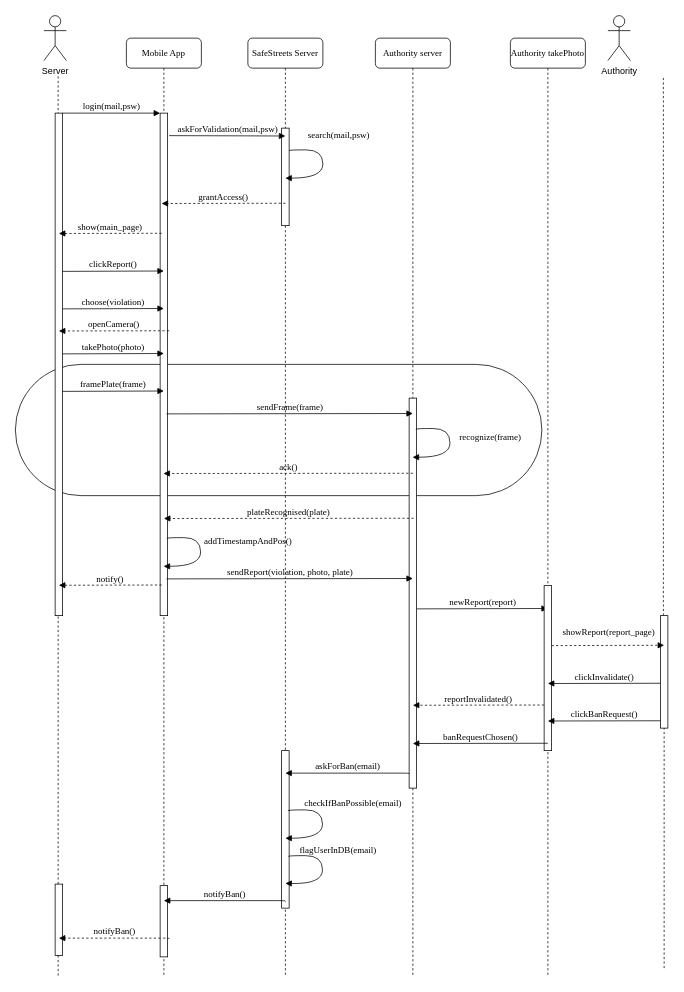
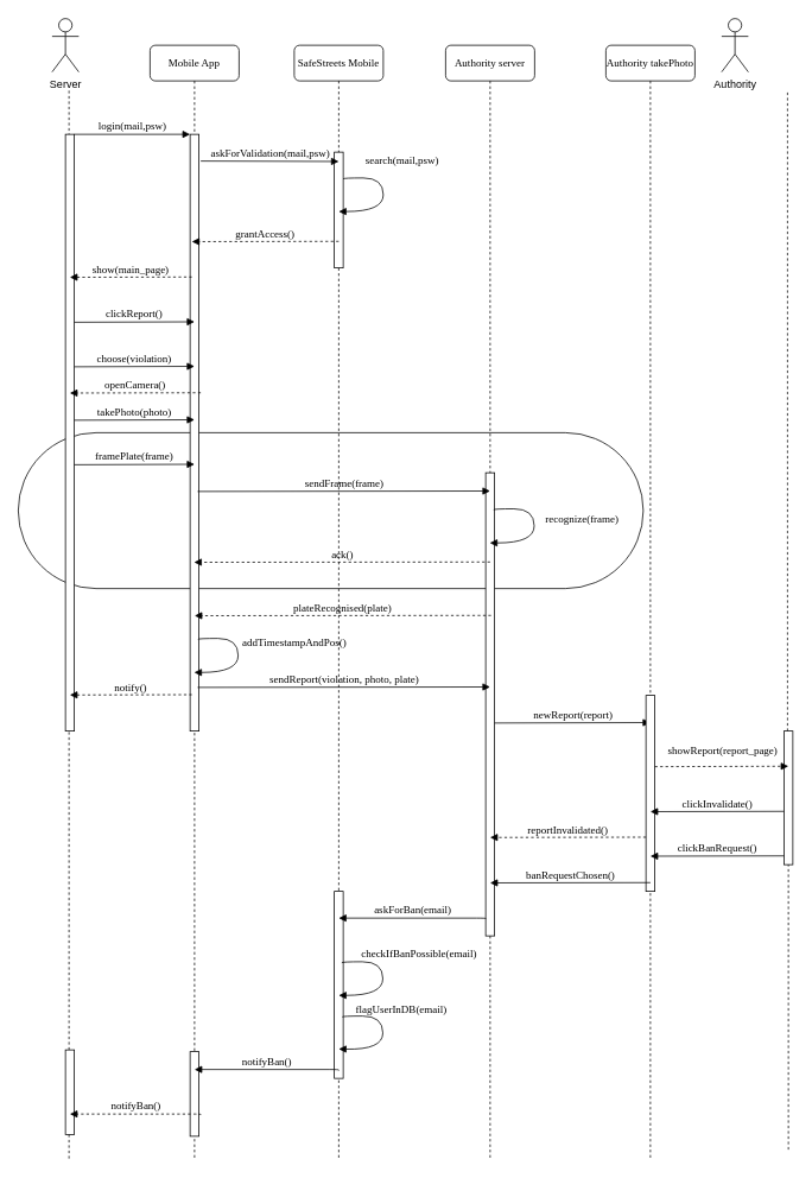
  <mxCell id="0" />
  <mxCell id="1" parent="0" />
  <mxCell id="2" value="" style="endArrow=none;dashed=1;html=1;" parent="1" edge="1" source="50"><mxGeometry width="50" height="50" relative="1" as="geometry"><mxPoint x="77" y="1300" as="sourcePoint" /><mxPoint x="77" y="90" as="targetPoint" /></mxGeometry></mxCell>
  <mxCell id="3" value="" style="rounded=1;whiteSpace=wrap;html=1;arcSize=50;" parent="1" vertex="1"><mxGeometry x="20" y="485" width="702" height="175" as="geometry" /></mxCell>
  <mxCell id="4" value="Mobile App" style="shape=umlLifeline;perimeter=lifelinePerimeter;whiteSpace=wrap;html=1;container=1;collapsible=0;recursiveResize=0;outlineConnect=0;rounded=1;shadow=0;comic=0;labelBackgroundColor=none;strokeColor=#000000;strokeWidth=1;fillColor=#FFFFFF;fontFamily=Verdana;fontSize=12;fontColor=#000000;align=center;" parent="1" vertex="1"><mxGeometry x="168" y="50" width="100" height="1250" as="geometry" /></mxCell>
  <mxCell id="5" value="" style="html=1;points=[];perimeter=orthogonalPerimeter;rounded=0;shadow=0;comic=0;labelBackgroundColor=none;strokeColor=#000000;strokeWidth=1;fillColor=#FFFFFF;fontFamily=Verdana;fontSize=12;fontColor=#000000;align=center;" parent="4" vertex="1"><mxGeometry x="45" y="100" width="10" height="670" as="geometry" /></mxCell>
  <mxCell id="6" value="" style="html=1;points=[];perimeter=orthogonalPerimeter;rounded=0;shadow=0;comic=0;labelBackgroundColor=none;strokeColor=#000000;strokeWidth=1;fillColor=#FFFFFF;fontFamily=Verdana;fontSize=12;fontColor=#000000;align=center;" vertex="1" parent="4"><mxGeometry x="45" y="1130" width="10" height="95" as="geometry" /></mxCell>
- <mxCell id="7" value="SafeStreets Server" style="shape=umlLifeline;perimeter=lifelinePerimeter;whiteSpace=wrap;html=1;container=1;collapsible=0;recursiveResize=0;outlineConnect=0;rounded=1;shadow=0;comic=0;labelBackgroundColor=none;strokeColor=#000000;strokeWidth=1;fillColor=#FFFFFF;fontFamily=Verdana;fontSize=12;fontColor=#000000;align=center;" parent="1" vertex="1"><mxGeometry x="330" y="50" width="100" height="1250" as="geometry" /></mxCell>
+ <mxCell id="7" value="SafeStreets Mobile" style="shape=umlLifeline;perimeter=lifelinePerimeter;whiteSpace=wrap;html=1;container=1;collapsible=0;recursiveResize=0;outlineConnect=0;rounded=1;shadow=0;comic=0;labelBackgroundColor=none;strokeColor=#000000;strokeWidth=1;fillColor=#FFFFFF;fontFamily=Verdana;fontSize=12;fontColor=#000000;align=center;" parent="1" vertex="1"><mxGeometry x="330" y="50" width="100" height="1250" as="geometry" /></mxCell>
  <mxCell id="8" style="edgeStyle=orthogonalEdgeStyle;rounded=0;orthogonalLoop=1;jettySize=auto;html=1;dashed=1;startSize=0;endSize=6;" parent="7" source="9" target="7" edge="1"><mxGeometry relative="1" as="geometry"><Array as="points"><mxPoint x="49" y="470" /><mxPoint x="49" y="470" /></Array></mxGeometry></mxCell>
  <mxCell id="9" value="" style="html=1;points=[];perimeter=orthogonalPerimeter;rounded=0;shadow=0;comic=0;labelBackgroundColor=none;strokeColor=#000000;strokeWidth=1;fillColor=#FFFFFF;fontFamily=Verdana;fontSize=12;fontColor=#000000;align=center;" parent="7" vertex="1"><mxGeometry x="45" y="120" width="10" height="130" as="geometry" /></mxCell>
  <mxCell id="10" value="" style="html=1;points=[];perimeter=orthogonalPerimeter;rounded=0;shadow=0;comic=0;labelBackgroundColor=none;strokeColor=#000000;strokeWidth=1;fillColor=#FFFFFF;fontFamily=Verdana;fontSize=12;fontColor=#000000;align=center;" parent="7" vertex="1"><mxGeometry x="45" y="950" width="10" height="210" as="geometry" /></mxCell>
  <mxCell id="11" value="login(mail,psw)" style="html=1;verticalAlign=bottom;endArrow=block;entryX=0;entryY=0;labelBackgroundColor=none;fontFamily=Verdana;fontSize=12;edgeStyle=elbowEdgeStyle;elbow=vertical;" parent="1" source="31" target="5" edge="1"><mxGeometry relative="1" as="geometry"><mxPoint x="148" y="160" as="sourcePoint" /></mxGeometry></mxCell>
  <mxCell id="12" value="askForValidation(mail,psw)" style="html=1;verticalAlign=bottom;endArrow=block;entryX=0;entryY=0;labelBackgroundColor=none;fontFamily=Verdana;fontSize=12;edgeStyle=elbowEdgeStyle;elbow=vertical;endSize=6;startSize=0;" parent="1" edge="1"><mxGeometry relative="1" as="geometry"><mxPoint x="225" y="180" as="sourcePoint" /><mxPoint x="380" y="180.167" as="targetPoint" /><Array as="points"><mxPoint x="315" y="180.5" /></Array></mxGeometry></mxCell>
  <mxCell id="13" value="search(mail,psw)" style="html=1;verticalAlign=bottom;endArrow=block;labelBackgroundColor=none;fontFamily=Verdana;fontSize=12;elbow=vertical;edgeStyle=orthogonalEdgeStyle;curved=1;entryX=1;entryY=0.286;entryPerimeter=0;exitX=1.038;exitY=0.345;exitPerimeter=0;" parent="1" edge="1"><mxGeometry x="-0.298" y="24" relative="1" as="geometry"><mxPoint x="385" y="200" as="sourcePoint" /><mxPoint x="380" y="236.667" as="targetPoint" /><Array as="points"><mxPoint x="430" y="199" /><mxPoint x="430" y="237" /></Array><mxPoint x="-3" y="-11" as="offset" /></mxGeometry></mxCell>
  <mxCell id="14" value="Authority server" style="shape=umlLifeline;perimeter=lifelinePerimeter;whiteSpace=wrap;html=1;container=1;collapsible=0;recursiveResize=0;outlineConnect=0;rounded=1;shadow=0;comic=0;labelBackgroundColor=none;strokeColor=#000000;strokeWidth=1;fillColor=#FFFFFF;fontFamily=Verdana;fontSize=12;fontColor=#000000;align=center;" parent="1" vertex="1"><mxGeometry x="500" y="50" width="100" height="1250" as="geometry" /></mxCell>
  <mxCell id="15" style="edgeStyle=orthogonalEdgeStyle;rounded=0;orthogonalLoop=1;jettySize=auto;html=1;dashed=1;startSize=0;endSize=6;" parent="14" source="16" target="14" edge="1"><mxGeometry relative="1" as="geometry"><Array as="points"><mxPoint x="49" y="470" /><mxPoint x="49" y="470" /></Array></mxGeometry></mxCell>
  <mxCell id="16" value="" style="html=1;points=[];perimeter=orthogonalPerimeter;rounded=0;shadow=0;comic=0;labelBackgroundColor=none;strokeColor=#000000;strokeWidth=1;fillColor=#FFFFFF;fontFamily=Verdana;fontSize=12;fontColor=#000000;align=center;" parent="14" vertex="1"><mxGeometry x="45" y="480" width="10" height="520" as="geometry" /></mxCell>
  <mxCell id="17" value="sendFrame(frame)" style="html=1;verticalAlign=bottom;endArrow=block;labelBackgroundColor=none;fontFamily=Verdana;fontSize=12;edgeStyle=elbowEdgeStyle;elbow=vertical;" parent="1" edge="1"><mxGeometry relative="1" as="geometry"><mxPoint x="221.5" y="551" as="sourcePoint" /><mxPoint x="550" y="550.167" as="targetPoint" /><Array as="points"><mxPoint x="324" y="550.5" /></Array></mxGeometry></mxCell>
  <mxCell id="18" value="ack()" style="html=1;verticalAlign=bottom;endArrow=block;labelBackgroundColor=none;fontFamily=Verdana;fontSize=12;edgeStyle=elbowEdgeStyle;elbow=vertical;dashed=1;" parent="1" target="4" edge="1"><mxGeometry relative="1" as="geometry"><mxPoint x="550" y="630.167" as="sourcePoint" /><mxPoint x="395" y="630.5" as="targetPoint" /><Array as="points"><mxPoint x="480" y="630.5" /></Array></mxGeometry></mxCell>
  <mxCell id="19" value="grantAccess()" style="html=1;verticalAlign=bottom;endArrow=block;labelBackgroundColor=none;fontFamily=Verdana;fontSize=12;edgeStyle=elbowEdgeStyle;elbow=vertical;endSize=6;startSize=0;dashed=1;" parent="1" edge="1"><mxGeometry relative="1" as="geometry"><mxPoint x="380" y="270.167" as="sourcePoint" /><mxPoint x="215" y="271" as="targetPoint" /><Array as="points"><mxPoint x="315" y="270.5" /></Array></mxGeometry></mxCell>
  <mxCell id="20" value="clickReport()" style="html=1;verticalAlign=bottom;endArrow=block;labelBackgroundColor=none;fontFamily=Verdana;fontSize=12;edgeStyle=elbowEdgeStyle;elbow=vertical;endSize=6;startSize=0;" parent="1" edge="1"><mxGeometry relative="1" as="geometry"><mxPoint x="81" y="361" as="sourcePoint" /><mxPoint x="218" y="360.167" as="targetPoint" /><Array as="points"><mxPoint x="181" y="360.5" /></Array></mxGeometry></mxCell>
  <mxCell id="21" value="choose(violation)" style="html=1;verticalAlign=bottom;endArrow=block;labelBackgroundColor=none;fontFamily=Verdana;fontSize=12;edgeStyle=elbowEdgeStyle;elbow=vertical;endSize=6;startSize=0;" parent="1" edge="1"><mxGeometry relative="1" as="geometry"><mxPoint x="81" y="411" as="sourcePoint" /><mxPoint x="218" y="410.167" as="targetPoint" /><Array as="points"><mxPoint x="181" y="410.5" /></Array></mxGeometry></mxCell>
  <mxCell id="22" value="takePhoto(photo)" style="html=1;verticalAlign=bottom;endArrow=block;labelBackgroundColor=none;fontFamily=Verdana;fontSize=12;edgeStyle=elbowEdgeStyle;elbow=vertical;endSize=6;startSize=0;" parent="1" edge="1"><mxGeometry relative="1" as="geometry"><mxPoint x="81" y="471" as="sourcePoint" /><mxPoint x="218" y="470.167" as="targetPoint" /><Array as="points"><mxPoint x="181" y="470.5" /></Array></mxGeometry></mxCell>
  <mxCell id="23" value="framePlate(frame)" style="html=1;verticalAlign=bottom;endArrow=block;labelBackgroundColor=none;fontFamily=Verdana;fontSize=12;edgeStyle=elbowEdgeStyle;elbow=vertical;endSize=6;startSize=0;" parent="1" edge="1"><mxGeometry relative="1" as="geometry"><mxPoint x="81" y="521" as="sourcePoint" /><mxPoint x="218" y="520.167" as="targetPoint" /><Array as="points"><mxPoint x="181" y="520.5" /></Array></mxGeometry></mxCell>
  <mxCell id="24" value="recognize(frame)" style="html=1;verticalAlign=bottom;endArrow=block;labelBackgroundColor=none;fontFamily=Verdana;fontSize=12;elbow=vertical;edgeStyle=orthogonalEdgeStyle;curved=1;entryX=1;entryY=0.286;entryPerimeter=0;exitX=1.038;exitY=0.345;exitPerimeter=0;" parent="1" edge="1"><mxGeometry x="-0.013" y="53" relative="1" as="geometry"><mxPoint x="553.929" y="571.643" as="sourcePoint" /><mxPoint x="549.643" y="608.786" as="targetPoint" /><Array as="points"><mxPoint x="599.5" y="570.5" /><mxPoint x="599.5" y="608.5" /></Array><mxPoint as="offset" /></mxGeometry></mxCell>
  <mxCell id="25" value="addTimestampAndPos()" style="html=1;verticalAlign=bottom;endArrow=block;labelBackgroundColor=none;fontFamily=Verdana;fontSize=12;elbow=vertical;edgeStyle=orthogonalEdgeStyle;curved=1;entryX=1;entryY=0.286;entryPerimeter=0;exitX=1.038;exitY=0.345;exitPerimeter=0;" parent="1" edge="1"><mxGeometry x="-0.097" y="63" relative="1" as="geometry"><mxPoint x="221.929" y="717.071" as="sourcePoint" /><mxPoint x="217.643" y="754.214" as="targetPoint" /><Array as="points"><mxPoint x="267" y="716" /><mxPoint x="267" y="754" /></Array><mxPoint as="offset" /></mxGeometry></mxCell>
  <mxCell id="26" value="sendReport(violation, photo, plate)" style="html=1;verticalAlign=bottom;endArrow=block;labelBackgroundColor=none;fontFamily=Verdana;fontSize=12;edgeStyle=elbowEdgeStyle;elbow=vertical;" parent="1" edge="1"><mxGeometry relative="1" as="geometry"><mxPoint x="221.5" y="771" as="sourcePoint" /><mxPoint x="550" y="770.167" as="targetPoint" /><Array as="points"><mxPoint x="324" y="770.5" /></Array></mxGeometry></mxCell>
  <mxCell id="27" value="plateRecognised(plate)" style="html=1;verticalAlign=bottom;endArrow=block;labelBackgroundColor=none;fontFamily=Verdana;fontSize=12;edgeStyle=elbowEdgeStyle;elbow=vertical;dashed=1;" parent="1" edge="1"><mxGeometry relative="1" as="geometry"><mxPoint x="551" y="690.167" as="sourcePoint" /><mxPoint x="218.071" y="690.5" as="targetPoint" /><Array as="points"><mxPoint x="481" y="690.5" /></Array></mxGeometry></mxCell>
  <mxCell id="28" value="Authority takePhoto" style="shape=umlLifeline;perimeter=lifelinePerimeter;whiteSpace=wrap;html=1;container=1;collapsible=0;recursiveResize=0;outlineConnect=0;rounded=1;shadow=0;comic=0;labelBackgroundColor=none;strokeColor=#000000;strokeWidth=1;fillColor=#FFFFFF;fontFamily=Verdana;fontSize=12;fontColor=#000000;align=center;" parent="1" vertex="1"><mxGeometry x="680" y="50" width="100" height="1250" as="geometry" /></mxCell>
  <mxCell id="29" value="newReport(report)" style="html=1;verticalAlign=bottom;endArrow=block;labelBackgroundColor=none;fontFamily=Verdana;fontSize=12;edgeStyle=elbowEdgeStyle;elbow=vertical;" parent="1" edge="1"><mxGeometry relative="1" as="geometry"><mxPoint x="555" y="811" as="sourcePoint" /><mxPoint x="730" y="810.167" as="targetPoint" /><Array as="points"><mxPoint x="504" y="810.5" /></Array></mxGeometry></mxCell>
  <mxCell id="30" value="Authority" style="shape=umlActor;verticalLabelPosition=bottom;labelBackgroundColor=#ffffff;verticalAlign=top;html=1;outlineConnect=0;" parent="1" vertex="1"><mxGeometry x="810" y="20" width="30" height="60" as="geometry" /></mxCell>
  <mxCell id="31" value="" style="html=1;points=[];perimeter=orthogonalPerimeter;rounded=0;shadow=0;comic=0;labelBackgroundColor=none;strokeColor=#000000;strokeWidth=1;fillColor=#FFFFFF;fontFamily=Verdana;fontSize=12;fontColor=#000000;align=center;" parent="1" vertex="1"><mxGeometry x="73" y="150" width="10" height="670" as="geometry" /></mxCell>
  <mxCell id="32" value="Server" style="shape=umlActor;verticalLabelPosition=bottom;labelBackgroundColor=#ffffff;verticalAlign=top;html=1;outlineConnect=0;" parent="1" vertex="1"><mxGeometry x="58" y="20" width="30" height="60" as="geometry" /></mxCell>
  <mxCell id="33" style="edgeStyle=orthogonalEdgeStyle;rounded=0;orthogonalLoop=1;jettySize=auto;html=1;dashed=1;startSize=0;endSize=6;" parent="1" source="34" target="28" edge="1"><mxGeometry relative="1" as="geometry"><Array as="points"><mxPoint x="729" y="520" /><mxPoint x="729" y="520" /></Array></mxGeometry></mxCell>
  <mxCell id="34" value="" style="html=1;points=[];perimeter=orthogonalPerimeter;rounded=0;shadow=0;comic=0;labelBackgroundColor=none;strokeColor=#000000;strokeWidth=1;fillColor=#FFFFFF;fontFamily=Verdana;fontSize=12;fontColor=#000000;align=center;" parent="1" vertex="1"><mxGeometry x="725" y="780" width="10" height="220" as="geometry" /></mxCell>
  <mxCell id="35" value="" style="endArrow=none;dashed=1;html=1;" parent="1" source="36" edge="1"><mxGeometry width="50" height="50" relative="1" as="geometry"><mxPoint x="884" y="990" as="sourcePoint" /><mxPoint x="884" y="100" as="targetPoint" /></mxGeometry></mxCell>
  <mxCell id="36" value="" style="html=1;points=[];perimeter=orthogonalPerimeter;rounded=0;shadow=0;comic=0;labelBackgroundColor=none;strokeColor=#000000;strokeWidth=1;fillColor=#FFFFFF;fontFamily=Verdana;fontSize=12;fontColor=#000000;align=center;" parent="1" vertex="1"><mxGeometry x="880" y="820" width="10" height="150" as="geometry" /></mxCell>
  <mxCell id="37" value="" style="endArrow=none;dashed=1;html=1;" parent="1" target="36" edge="1"><mxGeometry width="50" height="50" relative="1" as="geometry"><mxPoint x="885" y="1290" as="sourcePoint" /><mxPoint x="884" y="100" as="targetPoint" /></mxGeometry></mxCell>
  <mxCell id="38" value="clickInvalidate()" style="html=1;verticalAlign=bottom;endArrow=block;labelBackgroundColor=none;fontFamily=Verdana;fontSize=12;edgeStyle=elbowEdgeStyle;elbow=vertical;" parent="1" edge="1"><mxGeometry relative="1" as="geometry"><mxPoint x="880" y="910.167" as="sourcePoint" /><mxPoint x="730" y="911" as="targetPoint" /><Array as="points"><mxPoint x="664" y="910.5" /></Array></mxGeometry></mxCell>
  <mxCell id="39" value="showReport(report_page)" style="html=1;verticalAlign=bottom;endArrow=block;labelBackgroundColor=none;fontFamily=Verdana;fontSize=12;edgeStyle=elbowEdgeStyle;elbow=vertical;dashed=1;" parent="1" edge="1"><mxGeometry x="0.001" y="9" relative="1" as="geometry"><mxPoint x="735" y="860" as="sourcePoint" /><mxPoint x="885" y="859.167" as="targetPoint" /><Array as="points"><mxPoint x="664" y="859.5" /></Array><mxPoint x="1" as="offset" /></mxGeometry></mxCell>
  <mxCell id="40" value="openCamera()" style="html=1;verticalAlign=bottom;endArrow=block;labelBackgroundColor=none;fontFamily=Verdana;fontSize=12;edgeStyle=elbowEdgeStyle;elbow=vertical;endSize=6;startSize=0;dashed=1;" parent="1" edge="1"><mxGeometry relative="1" as="geometry"><mxPoint x="225" y="440.167" as="sourcePoint" /><mxPoint x="78" y="441" as="targetPoint" /><Array as="points"><mxPoint x="188" y="440.5" /></Array></mxGeometry></mxCell>
  <mxCell id="41" value="show(main_page)" style="html=1;verticalAlign=bottom;endArrow=block;labelBackgroundColor=none;fontFamily=Verdana;fontSize=12;edgeStyle=elbowEdgeStyle;elbow=vertical;endSize=6;startSize=0;dashed=1;" parent="1" edge="1"><mxGeometry relative="1" as="geometry"><mxPoint x="215" y="310.167" as="sourcePoint" /><mxPoint x="78" y="311" as="targetPoint" /><Array as="points"><mxPoint x="178" y="310.5" /></Array></mxGeometry></mxCell>
  <mxCell id="42" value="notify()" style="html=1;verticalAlign=bottom;endArrow=block;labelBackgroundColor=none;fontFamily=Verdana;fontSize=12;edgeStyle=elbowEdgeStyle;elbow=vertical;endSize=6;startSize=0;dashed=1;" parent="1" edge="1"><mxGeometry relative="1" as="geometry"><mxPoint x="215" y="779.167" as="sourcePoint" /><mxPoint x="78" y="780" as="targetPoint" /><Array as="points"><mxPoint x="173" y="779.5" /></Array></mxGeometry></mxCell>
  <mxCell id="43" value="reportInvalidated()" style="html=1;verticalAlign=bottom;endArrow=block;labelBackgroundColor=none;fontFamily=Verdana;fontSize=12;edgeStyle=elbowEdgeStyle;elbow=vertical;dashed=1;" parent="1" edge="1"><mxGeometry relative="1" as="geometry"><mxPoint x="725" y="939.167" as="sourcePoint" /><mxPoint x="550" y="940" as="targetPoint" /><Array as="points"><mxPoint x="499" y="939.5" /></Array></mxGeometry></mxCell>
  <mxCell id="44" value="checkIfBanPossible(email)" style="html=1;verticalAlign=bottom;endArrow=block;labelBackgroundColor=none;fontFamily=Verdana;fontSize=12;elbow=vertical;edgeStyle=orthogonalEdgeStyle;curved=1;entryX=1;entryY=0.286;entryPerimeter=0;exitX=1.038;exitY=0.345;exitPerimeter=0;" parent="1" edge="1"><mxGeometry x="-0.303" y="40" relative="1" as="geometry"><mxPoint x="383.333" y="1080.167" as="sourcePoint" /><mxPoint x="380" y="1116.833" as="targetPoint" /><Array as="points"><mxPoint x="429.5" y="1079" /><mxPoint x="429.5" y="1117" /></Array><mxPoint as="offset" /></mxGeometry></mxCell>
  <mxCell id="45" value="clickBanRequest()" style="html=1;verticalAlign=bottom;endArrow=block;labelBackgroundColor=none;fontFamily=Verdana;fontSize=12;edgeStyle=elbowEdgeStyle;elbow=vertical;" edge="1" parent="1"><mxGeometry relative="1" as="geometry"><mxPoint x="880" y="960.167" as="sourcePoint" /><mxPoint x="730" y="961" as="targetPoint" /><Array as="points"><mxPoint x="664" y="960.5" /></Array></mxGeometry></mxCell>
  <mxCell id="46" value="banRequestChosen()" style="html=1;verticalAlign=bottom;endArrow=block;labelBackgroundColor=none;fontFamily=Verdana;fontSize=12;edgeStyle=elbowEdgeStyle;elbow=vertical;" edge="1" parent="1"><mxGeometry relative="1" as="geometry"><mxPoint x="730" y="990.167" as="sourcePoint" /><mxPoint x="550" y="991" as="targetPoint" /><Array as="points"><mxPoint x="504" y="990.5" /></Array></mxGeometry></mxCell>
  <mxCell id="47" value="askForBan(email)" style="html=1;verticalAlign=bottom;endArrow=block;labelBackgroundColor=none;fontFamily=Verdana;fontSize=12;edgeStyle=elbowEdgeStyle;elbow=vertical;" edge="1" parent="1"><mxGeometry relative="1" as="geometry"><mxPoint x="545" y="1031" as="sourcePoint" /><mxPoint x="380" y="1030.5" as="targetPoint" /><Array as="points"><mxPoint x="482.5" y="1030" /></Array></mxGeometry></mxCell>
  <mxCell id="48" value="flagUserInDB(email)" style="html=1;verticalAlign=bottom;endArrow=block;labelBackgroundColor=none;fontFamily=Verdana;fontSize=12;elbow=vertical;edgeStyle=orthogonalEdgeStyle;curved=1;entryX=1;entryY=0.286;entryPerimeter=0;exitX=1.038;exitY=0.345;exitPerimeter=0;" edge="1" parent="1"><mxGeometry x="-0.284" y="20" relative="1" as="geometry"><mxPoint x="384" y="1141" as="sourcePoint" /><mxPoint x="380" y="1177" as="targetPoint" /><Array as="points"><mxPoint x="429.5" y="1140" /><mxPoint x="429.5" y="1178" /></Array><mxPoint as="offset" /></mxGeometry></mxCell>
  <mxCell id="49" value="notifyBan()" style="html=1;verticalAlign=bottom;endArrow=block;labelBackgroundColor=none;fontFamily=Verdana;fontSize=12;edgeStyle=elbowEdgeStyle;elbow=vertical;" edge="1" parent="1"><mxGeometry relative="1" as="geometry"><mxPoint x="380" y="1201" as="sourcePoint" /><mxPoint x="218" y="1200.5" as="targetPoint" /><Array as="points"><mxPoint x="320.5" y="1200" /></Array></mxGeometry></mxCell>
  <mxCell id="50" value="" style="html=1;points=[];perimeter=orthogonalPerimeter;rounded=0;shadow=0;comic=0;labelBackgroundColor=none;strokeColor=#000000;strokeWidth=1;fillColor=#FFFFFF;fontFamily=Verdana;fontSize=12;fontColor=#000000;align=center;" vertex="1" parent="1"><mxGeometry x="73" y="1178" width="10" height="95" as="geometry" /></mxCell>
  <mxCell id="51" value="" style="endArrow=none;dashed=1;html=1;" edge="1" parent="1" target="50"><mxGeometry width="50" height="50" relative="1" as="geometry"><mxPoint x="77" y="1300" as="sourcePoint" /><mxPoint x="77" y="90" as="targetPoint" /></mxGeometry></mxCell>
  <mxCell id="52" value="notifyBan()" style="html=1;verticalAlign=bottom;endArrow=block;labelBackgroundColor=none;fontFamily=Verdana;fontSize=12;edgeStyle=elbowEdgeStyle;elbow=vertical;dashed=1;" edge="1" parent="1"><mxGeometry relative="1" as="geometry"><mxPoint x="225" y="1251" as="sourcePoint" /><mxPoint x="78" y="1250.5" as="targetPoint" /><Array as="points"><mxPoint x="180.5" y="1250" /></Array></mxGeometry></mxCell>
